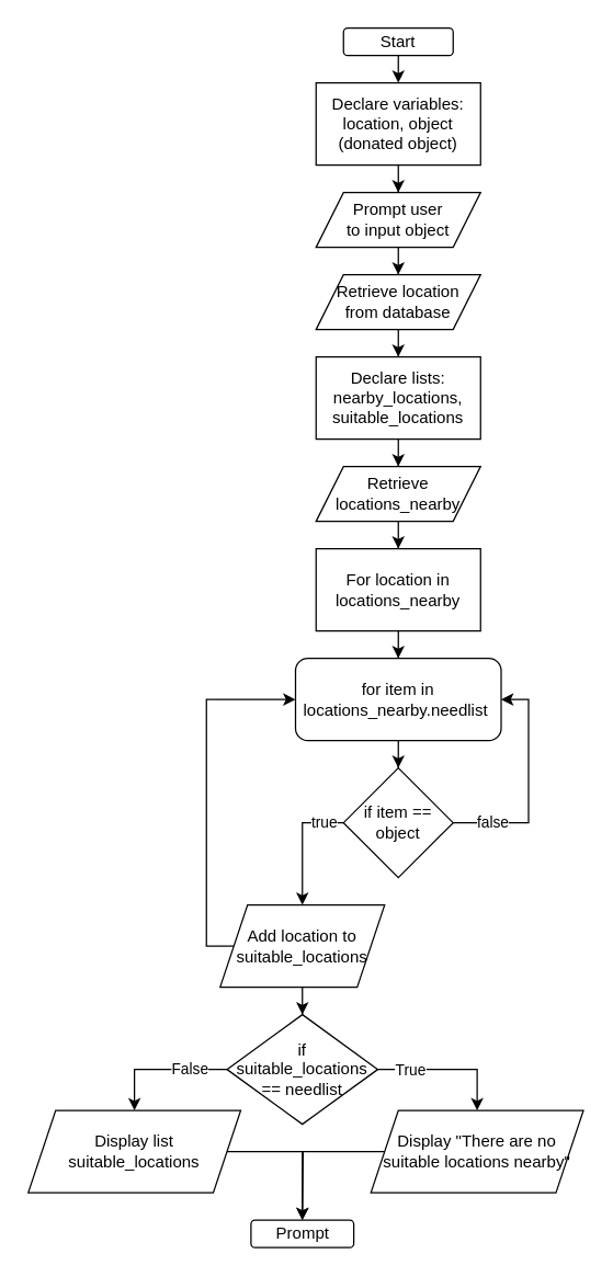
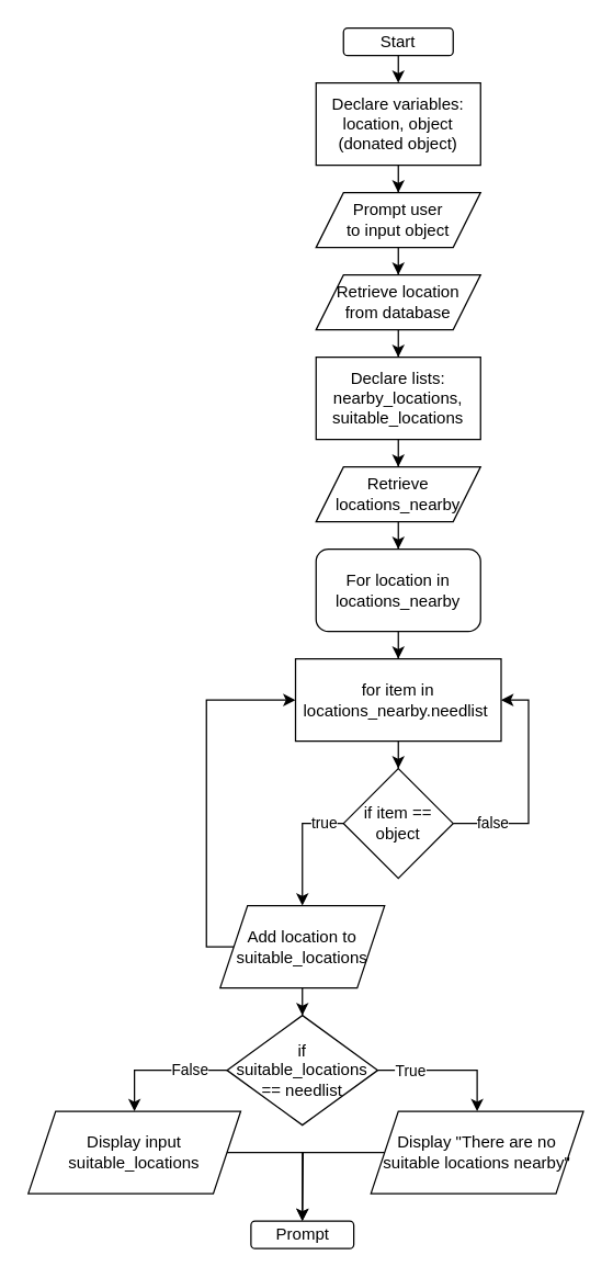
  <mxCell id="0" />
  <mxCell id="1" parent="0" />
  <mxCell id="2" style="edgeStyle=orthogonalEdgeStyle;rounded=0;orthogonalLoop=1;jettySize=auto;html=1;exitX=0.5;exitY=1;exitDx=0;exitDy=0;entryX=0.5;entryY=0;entryDx=0;entryDy=0;" edge="1" parent="1" source="3" target="5"><mxGeometry relative="1" as="geometry" /></mxCell>
  <mxCell id="3" value="Start" style="rounded=1;whiteSpace=wrap;html=1;" vertex="1" parent="1"><mxGeometry x="250" y="20" width="80" height="20" as="geometry" /></mxCell>
  <mxCell id="4" style="edgeStyle=orthogonalEdgeStyle;rounded=0;orthogonalLoop=1;jettySize=auto;html=1;entryX=0.5;entryY=0;entryDx=0;entryDy=0;" edge="1" parent="1" source="5" target="7"><mxGeometry relative="1" as="geometry" /></mxCell>
  <mxCell id="5" value="Declare variables:&lt;br&gt;location, object (donated object)" style="rounded=0;whiteSpace=wrap;html=1;" vertex="1" parent="1"><mxGeometry x="230" y="60" width="120" height="60" as="geometry" /></mxCell>
  <mxCell id="6" style="edgeStyle=orthogonalEdgeStyle;rounded=0;orthogonalLoop=1;jettySize=auto;html=1;entryX=0.5;entryY=0;entryDx=0;entryDy=0;" edge="1" parent="1" source="7" target="9"><mxGeometry relative="1" as="geometry" /></mxCell>
  <mxCell id="7" value="Prompt user&lt;br&gt;to input object" style="shape=parallelogram;perimeter=parallelogramPerimeter;whiteSpace=wrap;html=1;fixedSize=1;" vertex="1" parent="1"><mxGeometry x="230" y="140" width="120" height="40" as="geometry" /></mxCell>
  <mxCell id="8" style="edgeStyle=orthogonalEdgeStyle;rounded=0;orthogonalLoop=1;jettySize=auto;html=1;entryX=0.5;entryY=0;entryDx=0;entryDy=0;" edge="1" parent="1" source="9" target="11"><mxGeometry relative="1" as="geometry" /></mxCell>
  <mxCell id="9" value="Retrieve location&lt;br&gt;from database" style="shape=parallelogram;perimeter=parallelogramPerimeter;whiteSpace=wrap;html=1;fixedSize=1;" vertex="1" parent="1"><mxGeometry x="230" y="200" width="120" height="40" as="geometry" /></mxCell>
  <mxCell id="10" style="edgeStyle=orthogonalEdgeStyle;rounded=0;orthogonalLoop=1;jettySize=auto;html=1;entryX=0.5;entryY=0;entryDx=0;entryDy=0;" edge="1" parent="1" source="11" target="15"><mxGeometry relative="1" as="geometry" /></mxCell>
  <mxCell id="11" value="Declare lists: nearby_locations, suitable_locations" style="rounded=0;whiteSpace=wrap;html=1;" vertex="1" parent="1"><mxGeometry x="230" y="260" width="120" height="60" as="geometry" /></mxCell>
  <mxCell id="12" style="edgeStyle=orthogonalEdgeStyle;rounded=0;orthogonalLoop=1;jettySize=auto;html=1;entryX=0.5;entryY=0;entryDx=0;entryDy=0;" edge="1" parent="1" source="13" target="17"><mxGeometry relative="1" as="geometry" /></mxCell>
- <mxCell id="13" value="For location in locations_nearby" style="rounded=0;whiteSpace=wrap;html=1;" vertex="1" parent="1"><mxGeometry x="230" y="400" width="120" height="60" as="geometry" /></mxCell>
+ <mxCell id="13" value="For location in locations_nearby" style="whiteSpace=wrap;html=1;rounded=1;" vertex="1" parent="1"><mxGeometry x="230" y="400" width="120" height="60" as="geometry" /></mxCell>
  <mxCell id="14" style="edgeStyle=orthogonalEdgeStyle;rounded=0;orthogonalLoop=1;jettySize=auto;html=1;entryX=0.5;entryY=0;entryDx=0;entryDy=0;" edge="1" parent="1" source="15" target="13"><mxGeometry relative="1" as="geometry" /></mxCell>
  <mxCell id="15" value="Retrieve&lt;br&gt;locations_nearby" style="shape=parallelogram;perimeter=parallelogramPerimeter;whiteSpace=wrap;html=1;fixedSize=1;" vertex="1" parent="1"><mxGeometry x="230" y="340" width="120" height="40" as="geometry" /></mxCell>
  <mxCell id="16" style="edgeStyle=orthogonalEdgeStyle;rounded=0;orthogonalLoop=1;jettySize=auto;html=1;entryX=0.5;entryY=0;entryDx=0;entryDy=0;" edge="1" parent="1" source="17" target="22"><mxGeometry relative="1" as="geometry" /></mxCell>
- <mxCell id="17" value="for item in locations_nearby.needlist&amp;nbsp;" style="whiteSpace=wrap;html=1;rounded=1;" vertex="1" parent="1"><mxGeometry x="215" y="480" width="150" height="60" as="geometry" /></mxCell>
+ <mxCell id="17" value="for item in locations_nearby.needlist&amp;nbsp;" style="rounded=0;whiteSpace=wrap;html=1;" vertex="1" parent="1"><mxGeometry x="215" y="480" width="150" height="60" as="geometry" /></mxCell>
  <mxCell id="18" style="edgeStyle=orthogonalEdgeStyle;rounded=0;orthogonalLoop=1;jettySize=auto;html=1;entryX=1;entryY=0.5;entryDx=0;entryDy=0;" edge="1" parent="1" source="22" target="17"><mxGeometry relative="1" as="geometry"><Array as="points"><mxPoint x="385" y="600" /><mxPoint x="385" y="510" /></Array></mxGeometry></mxCell>
  <mxCell id="19" value="false" style="edgeLabel;html=1;align=center;verticalAlign=middle;resizable=0;points=[];" vertex="1" connectable="0" parent="18"><mxGeometry x="-0.662" y="1" relative="1" as="geometry"><mxPoint as="offset" /></mxGeometry></mxCell>
  <mxCell id="20" style="edgeStyle=orthogonalEdgeStyle;rounded=0;orthogonalLoop=1;jettySize=auto;html=1;entryX=0.5;entryY=0;entryDx=0;entryDy=0;" edge="1" parent="1" source="22" target="25"><mxGeometry relative="1" as="geometry"><Array as="points"><mxPoint x="220" y="600" /></Array></mxGeometry></mxCell>
  <mxCell id="21" value="true" style="edgeLabel;html=1;align=center;verticalAlign=middle;resizable=0;points=[];" vertex="1" connectable="0" parent="20"><mxGeometry x="-0.657" y="-1" relative="1" as="geometry"><mxPoint as="offset" /></mxGeometry></mxCell>
  <mxCell id="22" value="if item == object" style="rhombus;whiteSpace=wrap;html=1;" vertex="1" parent="1"><mxGeometry x="250" y="560" width="80" height="80" as="geometry" /></mxCell>
  <mxCell id="23" style="edgeStyle=orthogonalEdgeStyle;rounded=0;orthogonalLoop=1;jettySize=auto;html=1;entryX=0.5;entryY=0;entryDx=0;entryDy=0;" edge="1" parent="1" source="25" target="30"><mxGeometry relative="1" as="geometry" /></mxCell>
  <mxCell id="24" style="edgeStyle=orthogonalEdgeStyle;rounded=0;orthogonalLoop=1;jettySize=auto;html=1;entryX=0;entryY=0.5;entryDx=0;entryDy=0;" edge="1" parent="1" source="25" target="17"><mxGeometry relative="1" as="geometry"><Array as="points"><mxPoint x="150" y="690" /><mxPoint x="150" y="510" /></Array></mxGeometry></mxCell>
  <mxCell id="25" value="Add location to suitable_locations" style="shape=parallelogram;perimeter=parallelogramPerimeter;whiteSpace=wrap;html=1;fixedSize=1;" vertex="1" parent="1"><mxGeometry x="160" y="660" width="120" height="60" as="geometry" /></mxCell>
  <mxCell id="26" style="edgeStyle=orthogonalEdgeStyle;rounded=0;orthogonalLoop=1;jettySize=auto;html=1;entryX=0.5;entryY=0;entryDx=0;entryDy=0;" edge="1" parent="1" source="30" target="34"><mxGeometry relative="1" as="geometry"><Array as="points"><mxPoint x="98" y="780" /></Array></mxGeometry></mxCell>
  <mxCell id="27" value="False" style="edgeLabel;html=1;align=center;verticalAlign=middle;resizable=0;points=[];" vertex="1" connectable="0" parent="26"><mxGeometry x="-0.427" y="-1" relative="1" as="geometry"><mxPoint as="offset" /></mxGeometry></mxCell>
  <mxCell id="28" style="edgeStyle=orthogonalEdgeStyle;rounded=0;orthogonalLoop=1;jettySize=auto;html=1;entryX=0.5;entryY=0;entryDx=0;entryDy=0;" edge="1" parent="1" source="30" target="32"><mxGeometry relative="1" as="geometry"><Array as="points"><mxPoint x="348" y="780" /><mxPoint x="348" y="810" /></Array></mxGeometry></mxCell>
  <mxCell id="29" value="True" style="edgeLabel;html=1;align=center;verticalAlign=middle;resizable=0;points=[];" vertex="1" connectable="0" parent="28"><mxGeometry x="-0.553" relative="1" as="geometry"><mxPoint as="offset" /></mxGeometry></mxCell>
  <mxCell id="30" value="if&lt;br&gt;suitable_locations == needlist" style="rhombus;whiteSpace=wrap;html=1;" vertex="1" parent="1"><mxGeometry x="165" y="740" width="110" height="80" as="geometry" /></mxCell>
  <mxCell id="31" style="edgeStyle=orthogonalEdgeStyle;rounded=0;orthogonalLoop=1;jettySize=auto;html=1;" edge="1" parent="1" source="32"><mxGeometry relative="1" as="geometry"><mxPoint x="220" y="890" as="targetPoint" /></mxGeometry></mxCell>
  <mxCell id="32" value="Display &quot;There are no suitable locations nearby&quot;" style="shape=parallelogram;perimeter=parallelogramPerimeter;whiteSpace=wrap;html=1;fixedSize=1;" vertex="1" parent="1"><mxGeometry x="270" y="810" width="155" height="60" as="geometry" /></mxCell>
  <mxCell id="33" style="edgeStyle=orthogonalEdgeStyle;rounded=0;orthogonalLoop=1;jettySize=auto;html=1;entryX=0.5;entryY=0;entryDx=0;entryDy=0;" edge="1" parent="1" source="34" target="35"><mxGeometry relative="1" as="geometry" /></mxCell>
- <mxCell id="34" value="Display list suitable_locations" style="shape=parallelogram;perimeter=parallelogramPerimeter;whiteSpace=wrap;html=1;fixedSize=1;" vertex="1" parent="1"><mxGeometry x="20" y="810" width="155" height="60" as="geometry" /></mxCell>
+ <mxCell id="34" value="Display input suitable_locations" style="shape=parallelogram;perimeter=parallelogramPerimeter;whiteSpace=wrap;html=1;fixedSize=1;" vertex="1" parent="1"><mxGeometry x="20" y="810" width="155" height="60" as="geometry" /></mxCell>
  <mxCell id="35" value="Prompt" style="rounded=1;whiteSpace=wrap;html=1;" vertex="1" parent="1"><mxGeometry x="182.5" y="890" width="75" height="20" as="geometry" /></mxCell>
